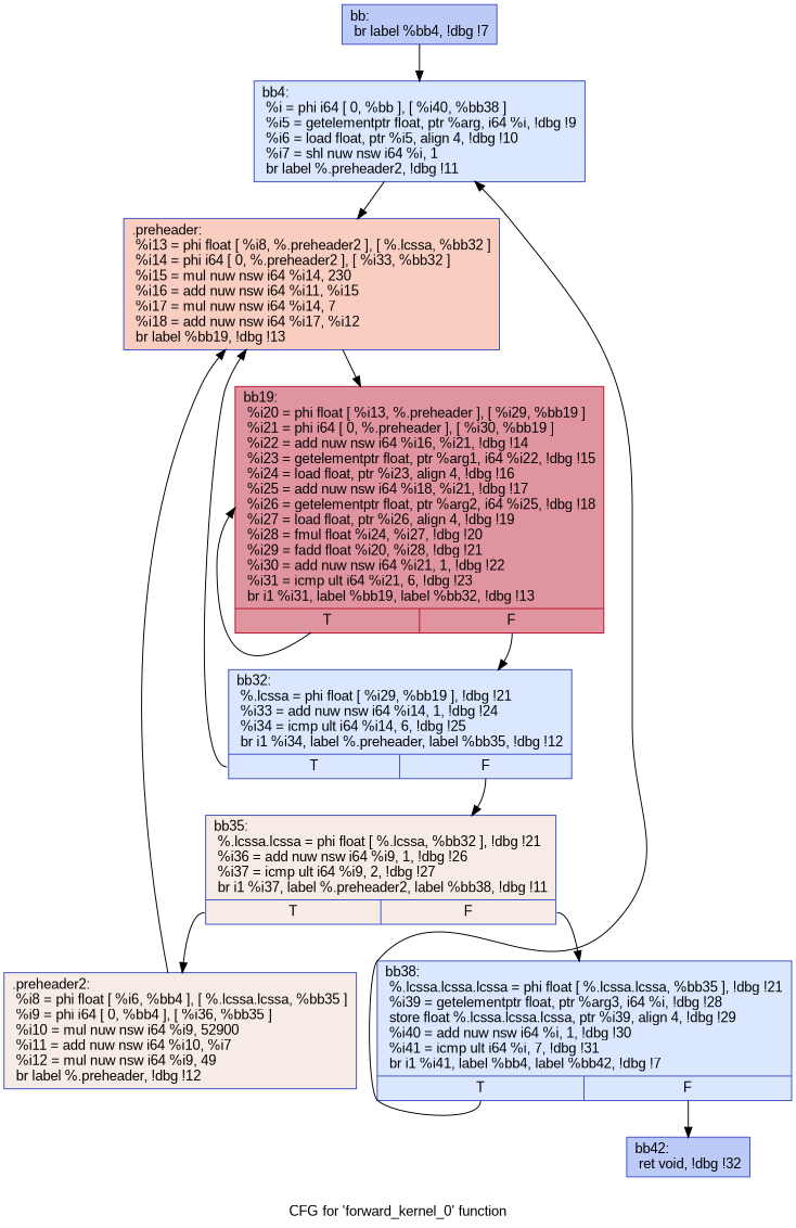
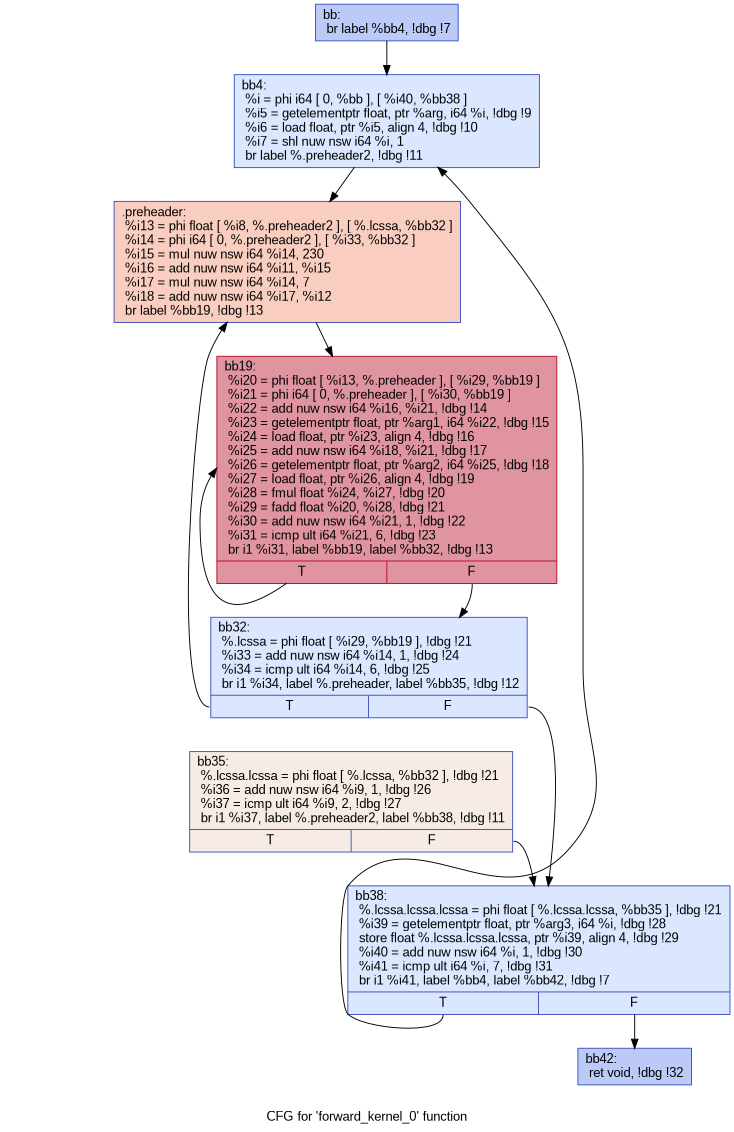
  digraph {
    fontname="Liberation Sans"
    label="CFG for 'forward_kernel_0' function"
    node [color="#3d50c3ff" fillcolor="#aec9fc70" fontname="Liberation Sans" shape=record style=filled]
    edge [fontname="Liberation Sans"]
    n1 [fillcolor="#6687ed70" label="{bb:\l  br label %bb4, !dbg !7\l}"]
    n2 [label="{bb4:                                              \l  %i = phi i64 [ 0, %bb ], [ %i40, %bb38 ]\l  %i5 = getelementptr float, ptr %arg, i64 %i, !dbg !9\l  %i6 = load float, ptr %i5, align 4, !dbg !10\l  %i7 = shl nuw nsw i64 %i, 1\l  br label %.preheader2, !dbg !11\l}"]
    n3 [fillcolor="#f2907270" label="{.preheader:                                       \l  %i13 = phi float [ %i8, %.preheader2 ], [ %.lcssa, %bb32 ]\l  %i14 = phi i64 [ 0, %.preheader2 ], [ %i33, %bb32 ]\l  %i15 = mul nuw nsw i64 %i14, 230\l  %i16 = add nuw nsw i64 %i11, %i15\l  %i17 = mul nuw nsw i64 %i14, 7\l  %i18 = add nuw nsw i64 %i17, %i12\l  br label %bb19, !dbg !13\l}"]
-   n4 [fillcolor="#ecd3c570" label="{.preheader2:                                      \l  %i8 = phi float [ %i6, %bb4 ], [ %.lcssa.lcssa, %bb35 ]\l  %i9 = phi i64 [ 0, %bb4 ], [ %i36, %bb35 ]\l  %i10 = mul nuw nsw i64 %i9, 52900\l  %i11 = add nuw nsw i64 %i10, %i7\l  %i12 = mul nuw nsw i64 %i9, 49\l  br label %.preheader, !dbg !12\l}"]
    n5 [color="#b70d28ff" fillcolor="#b70d2870" label="{bb19:                                             \l  %i20 = phi float [ %i13, %.preheader ], [ %i29, %bb19 ]\l  %i21 = phi i64 [ 0, %.preheader ], [ %i30, %bb19 ]\l  %i22 = add nuw nsw i64 %i16, %i21, !dbg !14\l  %i23 = getelementptr float, ptr %arg1, i64 %i22, !dbg !15\l  %i24 = load float, ptr %i23, align 4, !dbg !16\l  %i25 = add nuw nsw i64 %i18, %i21, !dbg !17\l  %i26 = getelementptr float, ptr %arg2, i64 %i25, !dbg !18\l  %i27 = load float, ptr %i26, align 4, !dbg !19\l  %i28 = fmul float %i24, %i27, !dbg !20\l  %i29 = fadd float %i20, %i28, !dbg !21\l  %i30 = add nuw nsw i64 %i21, 1, !dbg !22\l  %i31 = icmp ult i64 %i21, 6, !dbg !23\l  br i1 %i31, label %bb19, label %bb32, !dbg !13\l|{<s0>T|<s1>F}}"]
    n6 [label="{bb32:                                             \l  %.lcssa = phi float [ %i29, %bb19 ], !dbg !21\l  %i33 = add nuw nsw i64 %i14, 1, !dbg !24\l  %i34 = icmp ult i64 %i14, 6, !dbg !25\l  br i1 %i34, label %.preheader, label %bb35, !dbg !12\l|{<s0>T|<s1>F}}"]
    n7 [fillcolor="#ecd3c570" label="{bb35:                                             \l  %.lcssa.lcssa = phi float [ %.lcssa, %bb32 ], !dbg !21\l  %i36 = add nuw nsw i64 %i9, 1, !dbg !26\l  %i37 = icmp ult i64 %i9, 2, !dbg !27\l  br i1 %i37, label %.preheader2, label %bb38, !dbg !11\l|{<s0>T|<s1>F}}"]
    n8 [label="{bb38:                                             \l  %.lcssa.lcssa.lcssa = phi float [ %.lcssa.lcssa, %bb35 ], !dbg !21\l  %i39 = getelementptr float, ptr %arg3, i64 %i, !dbg !28\l  store float %.lcssa.lcssa.lcssa, ptr %i39, align 4, !dbg !29\l  %i40 = add nuw nsw i64 %i, 1, !dbg !30\l  %i41 = icmp ult i64 %i, 7, !dbg !31\l  br i1 %i41, label %bb4, label %bb42, !dbg !7\l|{<s0>T|<s1>F}}"]
    n9 [fillcolor="#6687ed70" label="{bb42:                                             \l  ret void, !dbg !32\l}"]
    n1 -> n2
    n2 -> n3
    n3 -> n5
-   n4 -> n3
    n5 -> n5 [tailport=s0]
    n5 -> n6 [tailport=s1]
    n6 -> n3 [tailport=s0]
-   n6 -> n7 [tailport=s1]
-   n7 -> n4 [tailport=s0]
+   n6 -> n8 [tailport=s1]
    n7 -> n8 [tailport=s1]
    n8 -> n2 [tailport=s0]
    n8 -> n9 [tailport=s1]
  }
